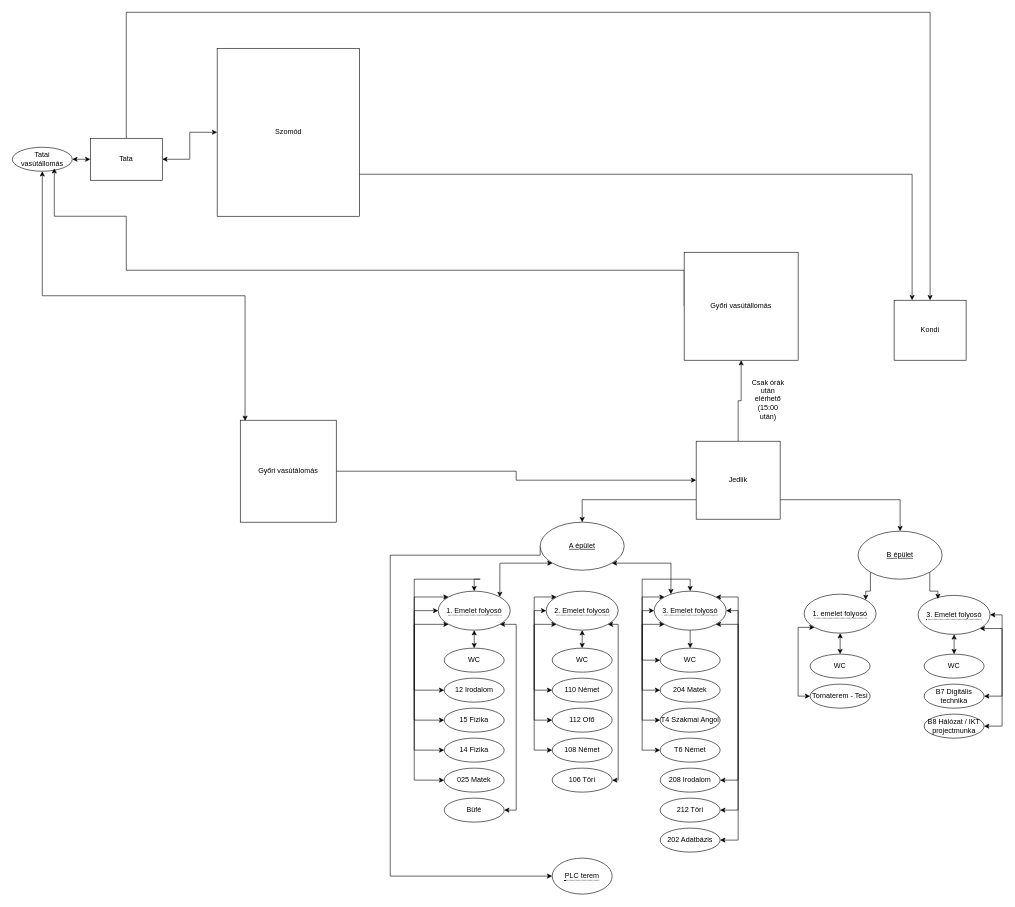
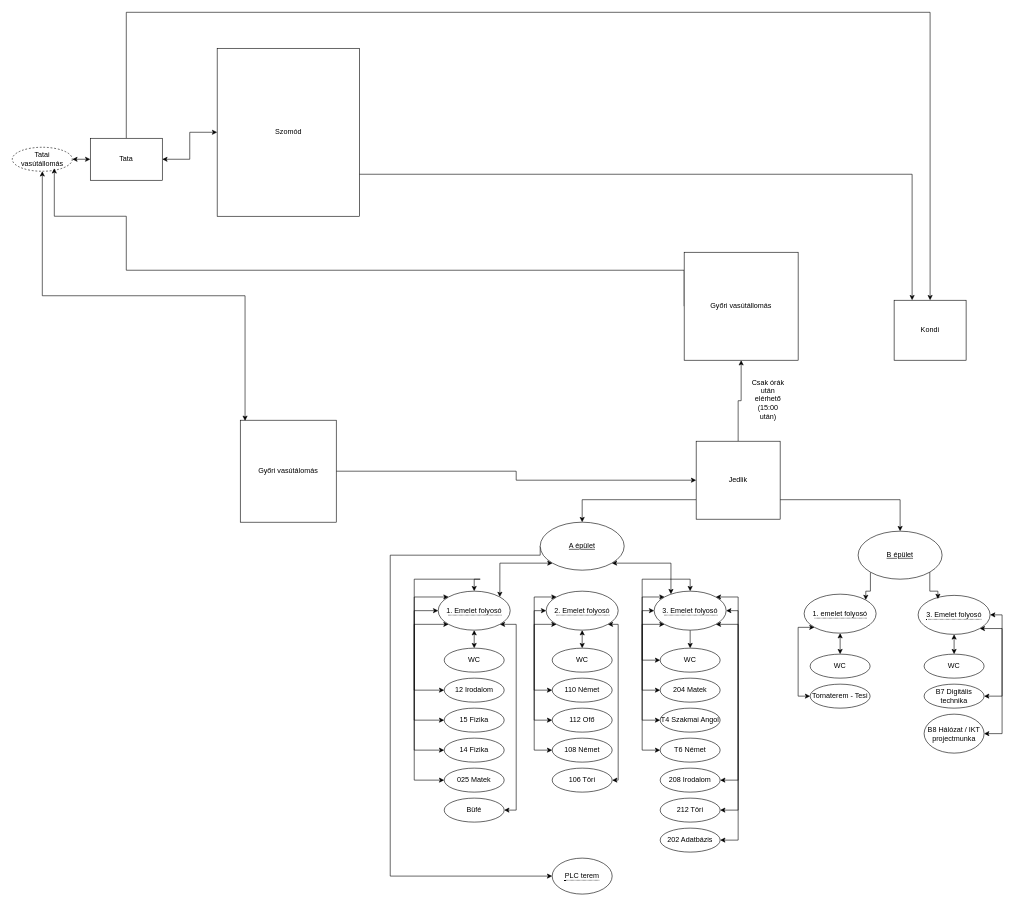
  <mxCell id="0" />
  <mxCell id="1" parent="0" />
  <mxCell id="2" style="edgeStyle=orthogonalEdgeStyle;rounded=0;orthogonalLoop=1;jettySize=auto;html=1;exitX=1;exitY=0.75;exitDx=0;exitDy=0;entryX=0.25;entryY=0;entryDx=0;entryDy=0;" edge="1" parent="1" source="3" target="14"><mxGeometry relative="1" as="geometry" /></mxCell>
  <mxCell id="3" value="Szomód" style="whiteSpace=wrap;html=1;align=center;" vertex="1" parent="1"><mxGeometry x="361.5" y="80" width="237" height="280" as="geometry" /></mxCell>
  <mxCell id="4" style="edgeStyle=orthogonalEdgeStyle;rounded=0;orthogonalLoop=1;jettySize=auto;html=1;exitX=0;exitY=0.75;exitDx=0;exitDy=0;entryX=0.5;entryY=0;entryDx=0;entryDy=0;" edge="1" parent="1" source="7" target="18"><mxGeometry relative="1" as="geometry" /></mxCell>
  <mxCell id="5" style="edgeStyle=orthogonalEdgeStyle;rounded=0;orthogonalLoop=1;jettySize=auto;html=1;exitX=1;exitY=0.75;exitDx=0;exitDy=0;entryX=0.5;entryY=0;entryDx=0;entryDy=0;" edge="1" parent="1" source="7" target="20"><mxGeometry relative="1" as="geometry" /></mxCell>
  <mxCell id="6" style="edgeStyle=orthogonalEdgeStyle;rounded=0;orthogonalLoop=1;jettySize=auto;html=1;exitX=0.5;exitY=0;exitDx=0;exitDy=0;entryX=0.5;entryY=1;entryDx=0;entryDy=0;" edge="1" parent="1" source="7" target="78"><mxGeometry relative="1" as="geometry" /></mxCell>
  <mxCell id="7" value="Jedlik" style="whiteSpace=wrap;html=1;align=center;" vertex="1" parent="1"><mxGeometry x="1160" y="735" width="140" height="130" as="geometry" /></mxCell>
  <mxCell id="8" style="edgeStyle=orthogonalEdgeStyle;rounded=0;orthogonalLoop=1;jettySize=auto;html=1;exitX=1;exitY=0.5;exitDx=0;exitDy=0;entryX=0;entryY=0.5;entryDx=0;entryDy=0;" edge="1" parent="1" source="9" target="7"><mxGeometry relative="1" as="geometry" /></mxCell>
  <mxCell id="9" value="Győri vasútálomás" style="whiteSpace=wrap;html=1;align=center;" vertex="1" parent="1"><mxGeometry x="400" y="700" width="160" height="170" as="geometry" /></mxCell>
  <mxCell id="10" style="edgeStyle=orthogonalEdgeStyle;rounded=0;orthogonalLoop=1;jettySize=auto;html=1;exitX=0;exitY=0.5;exitDx=0;exitDy=0;entryX=1;entryY=0.5;entryDx=0;entryDy=0;startArrow=classic;startFill=1;" edge="1" parent="1" source="13" target="15"><mxGeometry relative="1" as="geometry" /></mxCell>
  <mxCell id="11" style="edgeStyle=orthogonalEdgeStyle;rounded=0;orthogonalLoop=1;jettySize=auto;html=1;exitX=1;exitY=0.5;exitDx=0;exitDy=0;startArrow=classic;startFill=1;" edge="1" parent="1" source="13" target="3"><mxGeometry relative="1" as="geometry" /></mxCell>
  <mxCell id="12" style="edgeStyle=orthogonalEdgeStyle;rounded=0;orthogonalLoop=1;jettySize=auto;html=1;exitX=0.5;exitY=0;exitDx=0;exitDy=0;" edge="1" parent="1" source="13" target="14"><mxGeometry relative="1" as="geometry"><Array as="points"><mxPoint x="210" y="20" /><mxPoint x="1550" y="20" /></Array></mxGeometry></mxCell>
  <mxCell id="13" value="Tata" style="whiteSpace=wrap;html=1;align=center;" vertex="1" parent="1"><mxGeometry x="150" y="230" width="120" height="70" as="geometry" /></mxCell>
  <mxCell id="14" value="Kondi" style="whiteSpace=wrap;html=1;align=center;" vertex="1" parent="1"><mxGeometry x="1490" y="500" width="120" height="100" as="geometry" /></mxCell>
- <mxCell id="15" value="Tatai vasútállomás" style="ellipse;whiteSpace=wrap;html=1;align=center;" vertex="1" parent="1"><mxGeometry x="20" y="245" width="100" height="40" as="geometry" /></mxCell>
+ <mxCell id="15" value="Tatai vasútállomás" style="ellipse;whiteSpace=wrap;html=1;align=center;dashed=1;" vertex="1" parent="1"><mxGeometry x="20" y="245" width="100" height="40" as="geometry" /></mxCell>
  <mxCell id="16" style="edgeStyle=orthogonalEdgeStyle;rounded=0;orthogonalLoop=1;jettySize=auto;html=1;exitX=0;exitY=1;exitDx=0;exitDy=0;entryX=1;entryY=0;entryDx=0;entryDy=0;startArrow=classic;startFill=1;" edge="1" parent="1" source="18" target="27"><mxGeometry relative="1" as="geometry" /></mxCell>
  <mxCell id="17" style="edgeStyle=orthogonalEdgeStyle;rounded=0;orthogonalLoop=1;jettySize=auto;html=1;exitX=0;exitY=0.5;exitDx=0;exitDy=0;entryX=0;entryY=0.5;entryDx=0;entryDy=0;" edge="1" parent="1" source="18" target="43"><mxGeometry relative="1" as="geometry"><Array as="points"><mxPoint x="650" y="925" /><mxPoint x="650" y="1460" /></Array></mxGeometry></mxCell>
  <mxCell id="18" value="A épület" style="ellipse;whiteSpace=wrap;html=1;align=center;fontStyle=4;" vertex="1" parent="1"><mxGeometry x="900" y="870" width="140" height="80" as="geometry" /></mxCell>
  <mxCell id="19" style="edgeStyle=orthogonalEdgeStyle;rounded=0;orthogonalLoop=1;jettySize=auto;html=1;exitX=0;exitY=1;exitDx=0;exitDy=0;entryX=1;entryY=0;entryDx=0;entryDy=0;" edge="1" parent="1" source="20" target="63"><mxGeometry relative="1" as="geometry" /></mxCell>
  <mxCell id="20" value="B épület" style="ellipse;whiteSpace=wrap;html=1;align=center;fontStyle=4;" vertex="1" parent="1"><mxGeometry x="1430" y="885" width="140" height="80" as="geometry" /></mxCell>
  <mxCell id="21" style="edgeStyle=orthogonalEdgeStyle;rounded=0;orthogonalLoop=1;jettySize=auto;html=1;exitX=0.5;exitY=1;exitDx=0;exitDy=0;entryX=0.5;entryY=0;entryDx=0;entryDy=0;startArrow=classic;startFill=1;" edge="1" parent="1" source="27" target="44"><mxGeometry relative="1" as="geometry" /></mxCell>
  <mxCell id="22" style="edgeStyle=orthogonalEdgeStyle;rounded=0;orthogonalLoop=1;jettySize=auto;html=1;exitX=0;exitY=1;exitDx=0;exitDy=0;entryX=0;entryY=0.5;entryDx=0;entryDy=0;startArrow=classic;startFill=1;" edge="1" parent="1" source="27" target="45"><mxGeometry relative="1" as="geometry"><Array as="points"><mxPoint x="690" y="1040" /><mxPoint x="690" y="1150" /></Array></mxGeometry></mxCell>
  <mxCell id="23" style="edgeStyle=orthogonalEdgeStyle;rounded=0;orthogonalLoop=1;jettySize=auto;html=1;exitX=0;exitY=0.5;exitDx=0;exitDy=0;entryX=0;entryY=0.5;entryDx=0;entryDy=0;startArrow=classic;startFill=1;" edge="1" parent="1" source="27" target="46"><mxGeometry relative="1" as="geometry"><Array as="points"><mxPoint x="690" y="1018" /><mxPoint x="690" y="1200" /></Array></mxGeometry></mxCell>
  <mxCell id="24" style="edgeStyle=orthogonalEdgeStyle;rounded=0;orthogonalLoop=1;jettySize=auto;html=1;exitX=0;exitY=0;exitDx=0;exitDy=0;entryX=0;entryY=0.5;entryDx=0;entryDy=0;startArrow=classic;startFill=1;" edge="1" parent="1" source="27" target="47"><mxGeometry relative="1" as="geometry"><Array as="points"><mxPoint x="690" y="995" /><mxPoint x="690" y="1250" /></Array></mxGeometry></mxCell>
  <mxCell id="25" style="edgeStyle=orthogonalEdgeStyle;rounded=0;orthogonalLoop=1;jettySize=auto;html=1;exitX=0.5;exitY=0;exitDx=0;exitDy=0;entryX=0;entryY=0.5;entryDx=0;entryDy=0;startArrow=classic;startFill=1;" edge="1" parent="1" source="27" target="48"><mxGeometry relative="1" as="geometry"><Array as="points"><mxPoint x="800" y="965" /><mxPoint x="690" y="965" /><mxPoint x="690" y="1280" /></Array></mxGeometry></mxCell>
  <mxCell id="26" style="edgeStyle=orthogonalEdgeStyle;rounded=0;orthogonalLoop=1;jettySize=auto;html=1;exitX=1;exitY=1;exitDx=0;exitDy=0;entryX=1;entryY=0.5;entryDx=0;entryDy=0;startArrow=classic;startFill=1;" edge="1" parent="1" source="27" target="73"><mxGeometry relative="1" as="geometry"><Array as="points"><mxPoint x="860" y="1040" /><mxPoint x="860" y="1350" /></Array></mxGeometry></mxCell>
  <mxCell id="27" value="&lt;span style=&quot;border-bottom: 1px dotted&quot;&gt;1. Emelet folyosó&lt;/span&gt;" style="ellipse;whiteSpace=wrap;html=1;align=center;" vertex="1" parent="1"><mxGeometry x="730" y="985" width="120" height="65" as="geometry" /></mxCell>
  <mxCell id="28" style="edgeStyle=orthogonalEdgeStyle;rounded=0;orthogonalLoop=1;jettySize=auto;html=1;exitX=0.5;exitY=1;exitDx=0;exitDy=0;entryX=0.5;entryY=0;entryDx=0;entryDy=0;startArrow=classic;startFill=1;" edge="1" parent="1" source="33" target="49"><mxGeometry relative="1" as="geometry" /></mxCell>
  <mxCell id="29" style="edgeStyle=orthogonalEdgeStyle;rounded=0;orthogonalLoop=1;jettySize=auto;html=1;exitX=0;exitY=1;exitDx=0;exitDy=0;entryX=0;entryY=0.5;entryDx=0;entryDy=0;startArrow=classic;startFill=1;" edge="1" parent="1" source="33" target="53"><mxGeometry relative="1" as="geometry"><Array as="points"><mxPoint x="890" y="1040" /><mxPoint x="890" y="1150" /></Array></mxGeometry></mxCell>
  <mxCell id="30" style="edgeStyle=orthogonalEdgeStyle;rounded=0;orthogonalLoop=1;jettySize=auto;html=1;exitX=0;exitY=0.5;exitDx=0;exitDy=0;entryX=0;entryY=0.5;entryDx=0;entryDy=0;startArrow=classic;startFill=1;" edge="1" parent="1" source="33" target="52"><mxGeometry relative="1" as="geometry"><Array as="points"><mxPoint x="890" y="1018" /><mxPoint x="890" y="1200" /></Array></mxGeometry></mxCell>
  <mxCell id="31" style="edgeStyle=orthogonalEdgeStyle;rounded=0;orthogonalLoop=1;jettySize=auto;html=1;exitX=0;exitY=0;exitDx=0;exitDy=0;entryX=0;entryY=0.5;entryDx=0;entryDy=0;startArrow=classic;startFill=1;" edge="1" parent="1" source="33" target="51"><mxGeometry relative="1" as="geometry"><Array as="points"><mxPoint x="890" y="995" /><mxPoint x="890" y="1250" /></Array></mxGeometry></mxCell>
  <mxCell id="32" style="edgeStyle=orthogonalEdgeStyle;rounded=0;orthogonalLoop=1;jettySize=auto;html=1;exitX=1;exitY=1;exitDx=0;exitDy=0;entryX=1;entryY=0.5;entryDx=0;entryDy=0;startArrow=classic;startFill=1;" edge="1" parent="1" source="33" target="50"><mxGeometry relative="1" as="geometry"><Array as="points"><mxPoint x="1030" y="1040" /><mxPoint x="1030" y="1300" /></Array></mxGeometry></mxCell>
  <mxCell id="33" value="&lt;span style=&quot;border-bottom: 1px dotted&quot;&gt;2. Emelet folyosó&lt;/span&gt;" style="ellipse;whiteSpace=wrap;html=1;align=center;" vertex="1" parent="1"><mxGeometry x="910" y="985" width="120" height="65" as="geometry" /></mxCell>
  <mxCell id="34" style="edgeStyle=orthogonalEdgeStyle;rounded=0;orthogonalLoop=1;jettySize=auto;html=1;exitX=0.5;exitY=1;exitDx=0;exitDy=0;entryX=0.5;entryY=0;entryDx=0;entryDy=0;" edge="1" parent="1" source="42" target="54"><mxGeometry relative="1" as="geometry" /></mxCell>
  <mxCell id="35" style="edgeStyle=orthogonalEdgeStyle;rounded=0;orthogonalLoop=1;jettySize=auto;html=1;exitX=0;exitY=1;exitDx=0;exitDy=0;entryX=0;entryY=0.5;entryDx=0;entryDy=0;startArrow=classic;startFill=1;" edge="1" parent="1" source="42" target="54"><mxGeometry relative="1" as="geometry"><Array as="points"><mxPoint x="1070" y="1040" /><mxPoint x="1070" y="1100" /></Array></mxGeometry></mxCell>
  <mxCell id="36" style="edgeStyle=orthogonalEdgeStyle;rounded=0;orthogonalLoop=1;jettySize=auto;html=1;exitX=0;exitY=0.5;exitDx=0;exitDy=0;entryX=0;entryY=0.5;entryDx=0;entryDy=0;startArrow=classic;startFill=1;" edge="1" parent="1" source="42" target="55"><mxGeometry relative="1" as="geometry" /></mxCell>
  <mxCell id="37" style="edgeStyle=orthogonalEdgeStyle;rounded=0;orthogonalLoop=1;jettySize=auto;html=1;exitX=0;exitY=0;exitDx=0;exitDy=0;entryX=0;entryY=0.5;entryDx=0;entryDy=0;startArrow=classic;startFill=1;" edge="1" parent="1" source="42" target="56"><mxGeometry relative="1" as="geometry"><Array as="points"><mxPoint x="1070" y="995" /><mxPoint x="1070" y="1200" /></Array></mxGeometry></mxCell>
  <mxCell id="38" style="edgeStyle=orthogonalEdgeStyle;rounded=0;orthogonalLoop=1;jettySize=auto;html=1;exitX=0.5;exitY=0;exitDx=0;exitDy=0;entryX=0;entryY=0.5;entryDx=0;entryDy=0;startArrow=classic;startFill=1;" edge="1" parent="1" source="42" target="57"><mxGeometry relative="1" as="geometry"><Array as="points"><mxPoint x="1150" y="965" /><mxPoint x="1070" y="965" /><mxPoint x="1070" y="1250" /></Array></mxGeometry></mxCell>
  <mxCell id="39" style="edgeStyle=orthogonalEdgeStyle;rounded=0;orthogonalLoop=1;jettySize=auto;html=1;exitX=1;exitY=0;exitDx=0;exitDy=0;entryX=1;entryY=0.5;entryDx=0;entryDy=0;startArrow=classic;startFill=1;" edge="1" parent="1" source="42" target="58"><mxGeometry relative="1" as="geometry"><Array as="points"><mxPoint x="1230" y="995" /><mxPoint x="1230" y="1300" /></Array></mxGeometry></mxCell>
  <mxCell id="40" style="edgeStyle=orthogonalEdgeStyle;rounded=0;orthogonalLoop=1;jettySize=auto;html=1;exitX=1;exitY=0.5;exitDx=0;exitDy=0;entryX=1;entryY=0.5;entryDx=0;entryDy=0;startArrow=classic;startFill=1;" edge="1" parent="1" source="42" target="59"><mxGeometry relative="1" as="geometry" /></mxCell>
  <mxCell id="41" style="edgeStyle=orthogonalEdgeStyle;rounded=0;orthogonalLoop=1;jettySize=auto;html=1;exitX=1;exitY=1;exitDx=0;exitDy=0;entryX=1;entryY=0.5;entryDx=0;entryDy=0;startArrow=classic;startFill=1;" edge="1" parent="1" source="42" target="60"><mxGeometry relative="1" as="geometry"><Array as="points"><mxPoint x="1230" y="1040" /><mxPoint x="1230" y="1400" /></Array></mxGeometry></mxCell>
  <mxCell id="42" value="&lt;span style=&quot;border-bottom: 1px dotted&quot;&gt;3. Emelet folyosó&lt;/span&gt;" style="ellipse;whiteSpace=wrap;html=1;align=center;" vertex="1" parent="1"><mxGeometry x="1090" y="985" width="120" height="65" as="geometry" /></mxCell>
  <mxCell id="43" value="&lt;span style=&quot;border-bottom: 1px dotted&quot;&gt;PLC terem&lt;br&gt;&lt;/span&gt;" style="ellipse;whiteSpace=wrap;html=1;align=center;" vertex="1" parent="1"><mxGeometry x="920" y="1430" width="100" height="60" as="geometry" /></mxCell>
  <mxCell id="44" value="WC" style="ellipse;whiteSpace=wrap;html=1;align=center;" vertex="1" parent="1"><mxGeometry x="740" y="1080" width="100" height="40" as="geometry" /></mxCell>
  <mxCell id="45" value="12 Irodalom" style="ellipse;whiteSpace=wrap;html=1;align=center;" vertex="1" parent="1"><mxGeometry x="740" y="1130" width="100" height="40" as="geometry" /></mxCell>
  <mxCell id="46" value="15 Fizika" style="ellipse;whiteSpace=wrap;html=1;align=center;" vertex="1" parent="1"><mxGeometry x="740" y="1180" width="100" height="40" as="geometry" /></mxCell>
  <mxCell id="47" value="14 Fizika" style="ellipse;whiteSpace=wrap;html=1;align=center;" vertex="1" parent="1"><mxGeometry x="740" y="1230" width="100" height="40" as="geometry" /></mxCell>
  <mxCell id="48" value="025 Matek" style="ellipse;whiteSpace=wrap;html=1;align=center;" vertex="1" parent="1"><mxGeometry x="740" y="1280" width="100" height="40" as="geometry" /></mxCell>
  <mxCell id="49" value="WC" style="ellipse;whiteSpace=wrap;html=1;align=center;" vertex="1" parent="1"><mxGeometry x="920" y="1080" width="100" height="40" as="geometry" /></mxCell>
  <mxCell id="50" value="106 Töri" style="ellipse;whiteSpace=wrap;html=1;align=center;" vertex="1" parent="1"><mxGeometry x="920" y="1280" width="100" height="40" as="geometry" /></mxCell>
  <mxCell id="51" value="108 Német" style="ellipse;whiteSpace=wrap;html=1;align=center;" vertex="1" parent="1"><mxGeometry x="920" y="1230" width="100" height="40" as="geometry" /></mxCell>
  <mxCell id="52" value="112 Ofő" style="ellipse;whiteSpace=wrap;html=1;align=center;" vertex="1" parent="1"><mxGeometry x="920" y="1180" width="100" height="40" as="geometry" /></mxCell>
  <mxCell id="53" value="110 Német" style="ellipse;whiteSpace=wrap;html=1;align=center;" vertex="1" parent="1"><mxGeometry x="920" y="1130" width="100" height="40" as="geometry" /></mxCell>
  <mxCell id="54" value="WC" style="ellipse;whiteSpace=wrap;html=1;align=center;" vertex="1" parent="1"><mxGeometry x="1100" y="1080" width="100" height="40" as="geometry" /></mxCell>
  <mxCell id="55" value="204 Matek" style="ellipse;whiteSpace=wrap;html=1;align=center;" vertex="1" parent="1"><mxGeometry x="1100" y="1130" width="100" height="40" as="geometry" /></mxCell>
  <mxCell id="56" value="T4 Szakmai Angol" style="ellipse;whiteSpace=wrap;html=1;align=center;" vertex="1" parent="1"><mxGeometry x="1100" y="1180" width="100" height="40" as="geometry" /></mxCell>
  <mxCell id="57" value="T6 Német" style="ellipse;whiteSpace=wrap;html=1;align=center;" vertex="1" parent="1"><mxGeometry x="1100" y="1230" width="100" height="40" as="geometry" /></mxCell>
  <mxCell id="58" value="208 Irodalom" style="ellipse;whiteSpace=wrap;html=1;align=center;" vertex="1" parent="1"><mxGeometry x="1100" y="1280" width="100" height="40" as="geometry" /></mxCell>
  <mxCell id="59" value="212 Töri" style="ellipse;whiteSpace=wrap;html=1;align=center;" vertex="1" parent="1"><mxGeometry x="1100" y="1330" width="100" height="40" as="geometry" /></mxCell>
  <mxCell id="60" value="202 Adatbázis" style="ellipse;whiteSpace=wrap;html=1;align=center;" vertex="1" parent="1"><mxGeometry x="1100" y="1380" width="100" height="40" as="geometry" /></mxCell>
  <mxCell id="61" style="edgeStyle=orthogonalEdgeStyle;rounded=0;orthogonalLoop=1;jettySize=auto;html=1;exitX=0.5;exitY=1;exitDx=0;exitDy=0;entryX=0.5;entryY=0;entryDx=0;entryDy=0;startArrow=classic;startFill=1;" edge="1" parent="1" source="63" target="69"><mxGeometry relative="1" as="geometry" /></mxCell>
  <mxCell id="62" style="edgeStyle=orthogonalEdgeStyle;rounded=0;orthogonalLoop=1;jettySize=auto;html=1;exitX=0;exitY=1;exitDx=0;exitDy=0;entryX=0;entryY=0.5;entryDx=0;entryDy=0;startArrow=classic;startFill=1;" edge="1" parent="1" source="63" target="68"><mxGeometry relative="1" as="geometry"><Array as="points"><mxPoint x="1330" y="1045" /><mxPoint x="1330" y="1160" /></Array></mxGeometry></mxCell>
  <mxCell id="63" value="&lt;span style=&quot;border-bottom: 1px dotted&quot;&gt;1. emelet folyosó&lt;/span&gt;" style="ellipse;whiteSpace=wrap;html=1;align=center;" vertex="1" parent="1"><mxGeometry x="1340" y="990" width="120" height="65" as="geometry" /></mxCell>
  <mxCell id="64" style="edgeStyle=orthogonalEdgeStyle;rounded=0;orthogonalLoop=1;jettySize=auto;html=1;exitX=0.5;exitY=1;exitDx=0;exitDy=0;entryX=0.5;entryY=0;entryDx=0;entryDy=0;startArrow=classic;startFill=1;" edge="1" parent="1" source="67" target="72"><mxGeometry relative="1" as="geometry" /></mxCell>
  <mxCell id="65" style="edgeStyle=orthogonalEdgeStyle;rounded=0;orthogonalLoop=1;jettySize=auto;html=1;exitX=1;exitY=1;exitDx=0;exitDy=0;entryX=1;entryY=0.5;entryDx=0;entryDy=0;startArrow=classic;startFill=1;" edge="1" parent="1" source="67" target="71"><mxGeometry relative="1" as="geometry"><Array as="points"><mxPoint x="1670" y="1047" /><mxPoint x="1670" y="1160" /></Array></mxGeometry></mxCell>
  <mxCell id="66" style="edgeStyle=orthogonalEdgeStyle;rounded=0;orthogonalLoop=1;jettySize=auto;html=1;exitX=1;exitY=0.5;exitDx=0;exitDy=0;entryX=1;entryY=0.5;entryDx=0;entryDy=0;startArrow=classic;startFill=1;" edge="1" parent="1" source="67" target="70"><mxGeometry relative="1" as="geometry" /></mxCell>
  <mxCell id="67" value="&lt;span style=&quot;border-bottom: 1px dotted&quot;&gt;3. Emelet folyosó&lt;/span&gt;" style="ellipse;whiteSpace=wrap;html=1;align=center;" vertex="1" parent="1"><mxGeometry x="1530" y="992" width="120" height="65" as="geometry" /></mxCell>
  <mxCell id="68" value="Tornaterem - Tesi" style="ellipse;whiteSpace=wrap;html=1;align=center;" vertex="1" parent="1"><mxGeometry x="1350" y="1140" width="100" height="40" as="geometry" /></mxCell>
  <mxCell id="69" value="WC" style="ellipse;whiteSpace=wrap;html=1;align=center;" vertex="1" parent="1"><mxGeometry x="1350" y="1090" width="100" height="40" as="geometry" /></mxCell>
- <mxCell id="70" value="B8 Hálózat / IKT projectmunka" style="ellipse;whiteSpace=wrap;html=1;align=center;" vertex="1" parent="1"><mxGeometry x="1540" y="1190" width="100" height="40" as="geometry" /></mxCell>
+ <mxCell id="70" value="B8 Hálózat / IKT projectmunka" style="ellipse;whiteSpace=wrap;html=1;align=center;" vertex="1" parent="1"><mxGeometry x="1540" y="1190" width="100" height="65" as="geometry" /></mxCell>
  <mxCell id="71" value="B7 Digitális technika" style="ellipse;whiteSpace=wrap;html=1;align=center;" vertex="1" parent="1"><mxGeometry x="1540" y="1140" width="100" height="40" as="geometry" /></mxCell>
  <mxCell id="72" value="WC" style="ellipse;whiteSpace=wrap;html=1;align=center;" vertex="1" parent="1"><mxGeometry x="1540" y="1090" width="100" height="40" as="geometry" /></mxCell>
  <mxCell id="73" value="Büfé" style="ellipse;whiteSpace=wrap;html=1;align=center;" vertex="1" parent="1"><mxGeometry x="740" y="1330" width="100" height="40" as="geometry" /></mxCell>
  <mxCell id="74" style="edgeStyle=orthogonalEdgeStyle;rounded=0;orthogonalLoop=1;jettySize=auto;html=1;exitX=0.5;exitY=1;exitDx=0;exitDy=0;entryX=0.05;entryY=0.006;entryDx=0;entryDy=0;entryPerimeter=0;startArrow=classic;startFill=1;" edge="1" parent="1" source="15" target="9"><mxGeometry relative="1" as="geometry" /></mxCell>
  <mxCell id="75" style="edgeStyle=orthogonalEdgeStyle;rounded=0;orthogonalLoop=1;jettySize=auto;html=1;exitX=1;exitY=1;exitDx=0;exitDy=0;entryX=0.233;entryY=0.077;entryDx=0;entryDy=0;entryPerimeter=0;startArrow=classic;startFill=1;" edge="1" parent="1" source="18" target="42"><mxGeometry relative="1" as="geometry" /></mxCell>
  <mxCell id="76" style="edgeStyle=orthogonalEdgeStyle;rounded=0;orthogonalLoop=1;jettySize=auto;html=1;exitX=1;exitY=1;exitDx=0;exitDy=0;entryX=0.275;entryY=0.092;entryDx=0;entryDy=0;entryPerimeter=0;" edge="1" parent="1" source="20" target="67"><mxGeometry relative="1" as="geometry" /></mxCell>
  <mxCell id="77" style="edgeStyle=orthogonalEdgeStyle;rounded=0;orthogonalLoop=1;jettySize=auto;html=1;exitX=0;exitY=0.5;exitDx=0;exitDy=0;entryX=0.7;entryY=0.875;entryDx=0;entryDy=0;entryPerimeter=0;" edge="1" parent="1" source="78" target="15"><mxGeometry relative="1" as="geometry"><Array as="points"><mxPoint x="1140" y="450" /><mxPoint x="210" y="450" /><mxPoint x="210" y="360" /><mxPoint x="90" y="360" /></Array></mxGeometry></mxCell>
  <mxCell id="78" value="Győri vasútállomás" style="whiteSpace=wrap;html=1;align=center;" vertex="1" parent="1"><mxGeometry x="1140" y="420" width="190" height="180" as="geometry" /></mxCell>
  <mxCell id="79" value="Csak órák után elérhető&lt;br&gt;(15:00 után)" style="text;html=1;strokeColor=none;fillColor=none;align=center;verticalAlign=middle;whiteSpace=wrap;rounded=0;" vertex="1" parent="1"><mxGeometry x="1250" y="650" width="60" height="30" as="geometry" /></mxCell>
